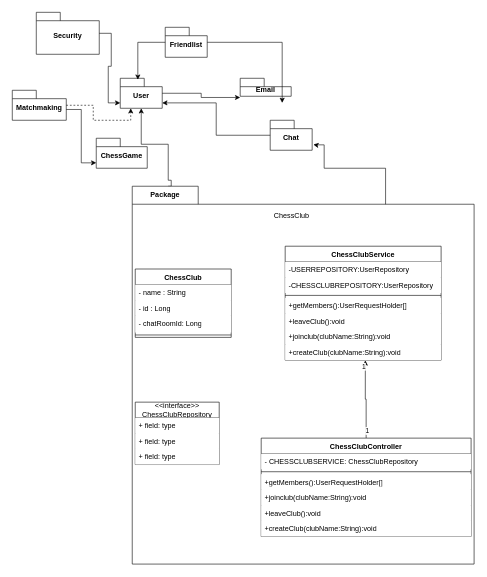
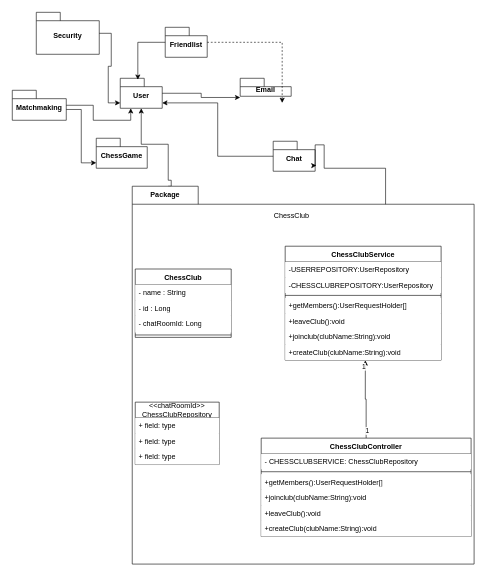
  <mxCell id="0" />
  <mxCell id="1" parent="0" />
  <mxCell id="2" value="Email" style="shape=folder;fontStyle=1;spacingTop=10;tabWidth=40;tabHeight=14;tabPosition=left;html=1;whiteSpace=wrap;strokeColor=#000000;" parent="1" vertex="1"><mxGeometry x="400" y="130" width="85" height="30" as="geometry" /></mxCell>
  <mxCell id="3" value="Security" style="shape=folder;fontStyle=1;spacingTop=10;tabWidth=40;tabHeight=14;tabPosition=left;html=1;whiteSpace=wrap;strokeColor=#000000;" parent="1" vertex="1"><mxGeometry x="60" y="20" width="105" height="70" as="geometry" /></mxCell>
  <mxCell id="4" value="Friendlist" style="shape=folder;fontStyle=1;spacingTop=10;tabWidth=40;tabHeight=14;tabPosition=left;html=1;whiteSpace=wrap;strokeColor=#000000;" parent="1" vertex="1"><mxGeometry x="275" y="45" width="70" height="50" as="geometry" /></mxCell>
- <mxCell id="5" value="Chat" style="shape=folder;fontStyle=1;spacingTop=10;tabWidth=40;tabHeight=14;tabPosition=left;html=1;whiteSpace=wrap;strokeColor=#000000;" parent="1" vertex="1"><mxGeometry x="450" y="200" width="70" height="50" as="geometry" /></mxCell>
+ <mxCell id="5" value="Chat" style="shape=folder;fontStyle=1;spacingTop=10;tabWidth=40;tabHeight=14;tabPosition=left;html=1;whiteSpace=wrap;strokeColor=#000000;" parent="1" vertex="1"><mxGeometry x="455" y="235" width="70" height="50" as="geometry" /></mxCell>
  <mxCell id="6" value="Matchmaking" style="shape=folder;fontStyle=1;spacingTop=10;tabWidth=40;tabHeight=14;tabPosition=left;html=1;whiteSpace=wrap;strokeColor=#000000;" parent="1" vertex="1"><mxGeometry x="20" y="150" width="90" height="50" as="geometry" /></mxCell>
  <mxCell id="7" value="User" style="shape=folder;fontStyle=1;spacingTop=10;tabWidth=40;tabHeight=14;tabPosition=left;html=1;whiteSpace=wrap;strokeColor=#000000;" parent="1" vertex="1"><mxGeometry x="200" y="130" width="70" height="50" as="geometry" /></mxCell>
  <mxCell id="8" value="ChessGame" style="shape=folder;fontStyle=1;spacingTop=10;tabWidth=40;tabHeight=14;tabPosition=left;html=1;whiteSpace=wrap;" parent="1" vertex="1"><mxGeometry x="160" y="230" width="85" height="50" as="geometry" /></mxCell>
  <mxCell id="9" style="edgeStyle=orthogonalEdgeStyle;rounded=0;orthogonalLoop=1;jettySize=auto;html=1;entryX=0;entryY=0;entryDx=0;entryDy=32;entryPerimeter=0;strokeColor=#000000;" parent="1" source="7" target="2" edge="1"><mxGeometry relative="1" as="geometry" /></mxCell>
  <mxCell id="10" style="edgeStyle=orthogonalEdgeStyle;rounded=0;orthogonalLoop=1;jettySize=auto;html=1;entryX=0.419;entryY=0.047;entryDx=0;entryDy=0;entryPerimeter=0;strokeColor=#000000;" parent="1" source="4" target="7" edge="1"><mxGeometry relative="1" as="geometry" /></mxCell>
  <mxCell id="11" style="edgeStyle=orthogonalEdgeStyle;rounded=0;orthogonalLoop=1;jettySize=auto;html=1;entryX=0;entryY=0;entryDx=70;entryDy=41;entryPerimeter=0;strokeColor=#000000;" parent="1" source="5" target="7" edge="1"><mxGeometry relative="1" as="geometry" /></mxCell>
  <mxCell id="12" style="edgeStyle=orthogonalEdgeStyle;rounded=0;orthogonalLoop=1;jettySize=auto;html=1;exitX=0;exitY=0;exitDx=90;exitDy=32;exitPerimeter=0;entryX=0;entryY=0;entryDx=0;entryDy=41;entryPerimeter=0;" parent="1" source="6" target="8" edge="1"><mxGeometry relative="1" as="geometry" /></mxCell>
  <mxCell id="13" style="edgeStyle=orthogonalEdgeStyle;rounded=0;orthogonalLoop=1;jettySize=auto;html=1;exitX=0.105;exitY=0;exitDx=0;exitDy=0;exitPerimeter=0;" parent="1" source="18" edge="1"><mxGeometry relative="1" as="geometry"><mxPoint x="235" y="180" as="targetPoint" /><mxPoint x="305" y="290" as="sourcePoint" /><Array as="points"><mxPoint x="285" y="310" /><mxPoint x="285" y="300" /><mxPoint x="280" y="300" /><mxPoint x="280" y="240" /><mxPoint x="235" y="240" /></Array></mxGeometry></mxCell>
- <mxCell id="14" style="edgeStyle=orthogonalEdgeStyle;rounded=0;orthogonalLoop=1;jettySize=auto;html=1;entryX=0.25;entryY=1;entryDx=0;entryDy=0;entryPerimeter=0;strokeColor=#000000;dashed=1;" parent="1" source="6" target="7" edge="1"><mxGeometry relative="1" as="geometry" /></mxCell>
- <mxCell id="15" style="edgeStyle=orthogonalEdgeStyle;rounded=0;orthogonalLoop=1;jettySize=auto;html=1;entryX=0;entryY=0;entryDx=70;entryDy=41;entryPerimeter=0;strokeColor=#000000;" parent="1" source="4" target="2" edge="1"><mxGeometry relative="1" as="geometry" /></mxCell>
+ <mxCell id="14" style="edgeStyle=orthogonalEdgeStyle;rounded=0;orthogonalLoop=1;jettySize=auto;html=1;entryX=0.25;entryY=1;entryDx=0;entryDy=0;entryPerimeter=0;strokeColor=#000000;" parent="1" source="6" target="7" edge="1"><mxGeometry relative="1" as="geometry" /></mxCell>
+ <mxCell id="15" style="edgeStyle=orthogonalEdgeStyle;rounded=0;orthogonalLoop=1;jettySize=auto;html=1;entryX=0;entryY=0;entryDx=70;entryDy=41;entryPerimeter=0;strokeColor=#000000;dashed=1;" parent="1" source="4" target="2" edge="1"><mxGeometry relative="1" as="geometry" /></mxCell>
  <mxCell id="16" style="edgeStyle=orthogonalEdgeStyle;rounded=0;orthogonalLoop=1;jettySize=auto;html=1;entryX=0;entryY=0;entryDx=0;entryDy=41;entryPerimeter=0;strokeColor=#000000;" parent="1" source="3" target="7" edge="1"><mxGeometry relative="1" as="geometry" /></mxCell>
  <mxCell id="17" style="edgeStyle=orthogonalEdgeStyle;rounded=0;orthogonalLoop=1;jettySize=auto;html=1;entryX=1.029;entryY=0.809;entryDx=0;entryDy=0;entryPerimeter=0;exitX=0.741;exitY=0.118;exitDx=0;exitDy=0;exitPerimeter=0;" parent="1" source="18" target="5" edge="1"><mxGeometry relative="1" as="geometry"><mxPoint x="340" y="315" as="sourcePoint" /><Array as="points"><mxPoint x="642" y="280" /><mxPoint x="540" y="280" /><mxPoint x="540" y="241" /><mxPoint x="525" y="241" /></Array></mxGeometry></mxCell>
  <mxCell id="18" value="Package" style="shape=folder;fontStyle=1;tabWidth=110;tabHeight=30;tabPosition=left;html=1;boundedLbl=1;labelInHeader=1;container=1;collapsible=0;whiteSpace=wrap;" parent="1" vertex="1"><mxGeometry x="220" y="310" width="570" height="630" as="geometry" /></mxCell>
  <mxCell id="19" value="ChessClub" style="html=1;strokeColor=none;resizeWidth=1;resizeHeight=1;fillColor=none;part=1;connectable=0;allowArrows=0;deletable=0;whiteSpace=wrap;" parent="18" vertex="1"><mxGeometry width="532" height="40" relative="1" as="geometry"><mxPoint y="30" as="offset" /></mxGeometry></mxCell>
  <mxCell id="20" value="ChessClub" style="swimlane;fontStyle=1;align=center;verticalAlign=top;childLayout=stackLayout;horizontal=1;startSize=26;horizontalStack=0;resizeParent=1;resizeParentMax=0;resizeLast=0;collapsible=1;marginBottom=0;whiteSpace=wrap;html=1;fillColor=#FFFFFF;" parent="18" vertex="1"><mxGeometry x="5" y="138" width="160" height="114" as="geometry" /></mxCell>
  <mxCell id="21" value="- name : String" style="text;strokeColor=none;fillColor=#FFFFFF;align=left;verticalAlign=top;spacingLeft=4;spacingRight=4;overflow=hidden;rotatable=0;points=[[0,0.5],[1,0.5]];portConstraint=eastwest;whiteSpace=wrap;html=1;" parent="20" vertex="1"><mxGeometry y="26" width="160" height="26" as="geometry" /></mxCell>
  <mxCell id="22" value="- id : Long" style="text;strokeColor=none;fillColor=#FFFFFF;align=left;verticalAlign=top;spacingLeft=4;spacingRight=4;overflow=hidden;rotatable=0;points=[[0,0.5],[1,0.5]];portConstraint=eastwest;whiteSpace=wrap;html=1;" parent="20" vertex="1"><mxGeometry y="52" width="160" height="26" as="geometry" /></mxCell>
  <mxCell id="23" value="- chatRoomId: Long" style="text;strokeColor=none;fillColor=#FFFFFF;align=left;verticalAlign=top;spacingLeft=4;spacingRight=4;overflow=hidden;rotatable=0;points=[[0,0.5],[1,0.5]];portConstraint=eastwest;whiteSpace=wrap;html=1;" parent="20" vertex="1"><mxGeometry y="78" width="160" height="28" as="geometry" /></mxCell>
  <mxCell id="24" value="" style="line;strokeWidth=1;fillColor=#FFFFFF;align=left;verticalAlign=middle;spacingTop=-1;spacingLeft=3;spacingRight=3;rotatable=0;labelPosition=right;points=[];portConstraint=eastwest;strokeColor=inherit;" parent="20" vertex="1"><mxGeometry y="106" width="160" height="8" as="geometry" /></mxCell>
- <mxCell id="25" value="&amp;lt;&amp;lt;interface&amp;gt;&amp;gt;&lt;br&gt;ChessClubRepository" style="swimlane;fontStyle=0;childLayout=stackLayout;horizontal=1;startSize=26;horizontalStack=0;resizeParent=1;resizeParentMax=0;resizeLast=0;collapsible=1;marginBottom=0;whiteSpace=wrap;html=1;fillColor=#FFFFFF;" parent="18" vertex="1"><mxGeometry x="5" y="360" width="140" height="104" as="geometry" /></mxCell>
+ <mxCell id="25" value="&amp;lt;&amp;lt;chatRoomId&amp;gt;&amp;gt;&lt;br&gt;ChessClubRepository" style="swimlane;fontStyle=0;childLayout=stackLayout;horizontal=1;startSize=26;horizontalStack=0;resizeParent=1;resizeParentMax=0;resizeLast=0;collapsible=1;marginBottom=0;whiteSpace=wrap;html=1;fillColor=#FFFFFF;" parent="18" vertex="1"><mxGeometry x="5" y="360" width="140" height="104" as="geometry" /></mxCell>
  <mxCell id="26" value="+ field: type" style="text;strokeColor=none;fillColor=#FFFFFF;align=left;verticalAlign=top;spacingLeft=4;spacingRight=4;overflow=hidden;rotatable=0;points=[[0,0.5],[1,0.5]];portConstraint=eastwest;whiteSpace=wrap;html=1;" parent="25" vertex="1"><mxGeometry y="26" width="140" height="26" as="geometry" /></mxCell>
  <mxCell id="27" value="+ field: type" style="text;strokeColor=none;fillColor=#FFFFFF;align=left;verticalAlign=top;spacingLeft=4;spacingRight=4;overflow=hidden;rotatable=0;points=[[0,0.5],[1,0.5]];portConstraint=eastwest;whiteSpace=wrap;html=1;" parent="25" vertex="1"><mxGeometry y="52" width="140" height="26" as="geometry" /></mxCell>
  <mxCell id="28" value="+ field: type" style="text;strokeColor=none;fillColor=#FFFFFF;align=left;verticalAlign=top;spacingLeft=4;spacingRight=4;overflow=hidden;rotatable=0;points=[[0,0.5],[1,0.5]];portConstraint=eastwest;whiteSpace=wrap;html=1;" parent="25" vertex="1"><mxGeometry y="78" width="140" height="26" as="geometry" /></mxCell>
  <mxCell id="29" value="ChessClubService" style="swimlane;fontStyle=1;align=center;verticalAlign=top;childLayout=stackLayout;horizontal=1;startSize=26;horizontalStack=0;resizeParent=1;resizeParentMax=0;resizeLast=0;collapsible=1;marginBottom=0;whiteSpace=wrap;html=1;fillColor=#FFFFFF;" parent="18" vertex="1"><mxGeometry x="255" y="100" width="260" height="190" as="geometry" /></mxCell>
  <mxCell id="30" value="-USERREPOSITORY:UserRepository" style="text;strokeColor=none;fillColor=#FFFFFF;align=left;verticalAlign=top;spacingLeft=4;spacingRight=4;overflow=hidden;rotatable=0;points=[[0,0.5],[1,0.5]];portConstraint=eastwest;whiteSpace=wrap;html=1;" parent="29" vertex="1"><mxGeometry y="26" width="260" height="26" as="geometry" /></mxCell>
  <mxCell id="31" value="-CHESSCLUBREPOSITORY:UserRepository" style="text;strokeColor=none;fillColor=#FFFFFF;align=left;verticalAlign=top;spacingLeft=4;spacingRight=4;overflow=hidden;rotatable=0;points=[[0,0.5],[1,0.5]];portConstraint=eastwest;whiteSpace=wrap;html=1;" parent="29" vertex="1"><mxGeometry y="52" width="260" height="26" as="geometry" /></mxCell>
  <mxCell id="32" value="" style="line;strokeWidth=1;fillColor=#FFFFFF;align=left;verticalAlign=middle;spacingTop=-1;spacingLeft=3;spacingRight=3;rotatable=0;labelPosition=right;points=[];portConstraint=eastwest;strokeColor=inherit;" parent="29" vertex="1"><mxGeometry y="78" width="260" height="8" as="geometry" /></mxCell>
  <mxCell id="33" value="+getMembers():UserRequestHolder[]" style="text;strokeColor=none;fillColor=#FFFFFF;align=left;verticalAlign=top;spacingLeft=4;spacingRight=4;overflow=hidden;rotatable=0;points=[[0,0.5],[1,0.5]];portConstraint=eastwest;whiteSpace=wrap;html=1;" parent="29" vertex="1"><mxGeometry y="86" width="260" height="26" as="geometry" /></mxCell>
  <mxCell id="34" value="+leaveClub():void" style="text;strokeColor=none;fillColor=#FFFFFF;align=left;verticalAlign=top;spacingLeft=4;spacingRight=4;overflow=hidden;rotatable=0;points=[[0,0.5],[1,0.5]];portConstraint=eastwest;whiteSpace=wrap;html=1;" parent="29" vertex="1"><mxGeometry y="112" width="260" height="26" as="geometry" /></mxCell>
  <mxCell id="35" value="+joinclub(clubName:String):void" style="text;strokeColor=none;fillColor=#FFFFFF;align=left;verticalAlign=top;spacingLeft=4;spacingRight=4;overflow=hidden;rotatable=0;points=[[0,0.5],[1,0.5]];portConstraint=eastwest;whiteSpace=wrap;html=1;" parent="29" vertex="1"><mxGeometry y="138" width="260" height="26" as="geometry" /></mxCell>
  <mxCell id="36" value="+createClub(clubName:String):void" style="text;strokeColor=none;fillColor=#FFFFFF;align=left;verticalAlign=top;spacingLeft=4;spacingRight=4;overflow=hidden;rotatable=0;points=[[0,0.5],[1,0.5]];portConstraint=eastwest;whiteSpace=wrap;html=1;" parent="29" vertex="1"><mxGeometry y="164" width="260" height="26" as="geometry" /></mxCell>
  <mxCell id="37" style="edgeStyle=orthogonalEdgeStyle;rounded=0;orthogonalLoop=1;jettySize=auto;html=1;exitX=0.5;exitY=0;exitDx=0;exitDy=0;entryX=0.514;entryY=1.016;entryDx=0;entryDy=0;entryPerimeter=0;fillColor=#FFFFFF;" parent="18" source="40" target="36" edge="1"><mxGeometry relative="1" as="geometry"><mxPoint x="385" y="302" as="targetPoint" /></mxGeometry></mxCell>
  <mxCell id="38" value="1" style="edgeLabel;html=1;align=center;verticalAlign=middle;resizable=0;points=[];fillColor=#FFFFFF;" parent="37" vertex="1" connectable="0"><mxGeometry x="-0.795" y="-1" relative="1" as="geometry"><mxPoint as="offset" /></mxGeometry></mxCell>
  <mxCell id="39" value="1" style="edgeLabel;html=1;align=center;verticalAlign=middle;resizable=0;points=[];fillColor=#FFFFFF;" parent="37" vertex="1" connectable="0"><mxGeometry x="0.844" y="3" relative="1" as="geometry"><mxPoint as="offset" /></mxGeometry></mxCell>
  <mxCell id="40" value="ChessClubController" style="swimlane;fontStyle=1;align=center;verticalAlign=top;childLayout=stackLayout;horizontal=1;startSize=26;horizontalStack=0;resizeParent=1;resizeParentMax=0;resizeLast=0;collapsible=1;marginBottom=0;whiteSpace=wrap;html=1;fillColor=#FFFFFF;" parent="18" vertex="1"><mxGeometry x="215" y="420.0" width="350" height="164" as="geometry" /></mxCell>
  <mxCell id="41" value="- CHESSCLUBSERVICE: ChessClubRepository" style="text;strokeColor=none;fillColor=#FFFFFF;align=left;verticalAlign=top;spacingLeft=4;spacingRight=4;overflow=hidden;rotatable=0;points=[[0,0.5],[1,0.5]];portConstraint=eastwest;whiteSpace=wrap;html=1;" parent="40" vertex="1"><mxGeometry y="26" width="350" height="26" as="geometry" /></mxCell>
  <mxCell id="42" value="" style="line;strokeWidth=1;fillColor=#FFFFFF;align=left;verticalAlign=middle;spacingTop=-1;spacingLeft=3;spacingRight=3;rotatable=0;labelPosition=right;points=[];portConstraint=eastwest;strokeColor=inherit;" parent="40" vertex="1"><mxGeometry y="52" width="350" height="8" as="geometry" /></mxCell>
  <mxCell id="43" value="+getMembers():UserRequestHolder[]" style="text;strokeColor=none;fillColor=#FFFFFF;align=left;verticalAlign=top;spacingLeft=4;spacingRight=4;overflow=hidden;rotatable=0;points=[[0,0.5],[1,0.5]];portConstraint=eastwest;whiteSpace=wrap;html=1;" parent="40" vertex="1"><mxGeometry y="60" width="350" height="26" as="geometry" /></mxCell>
  <mxCell id="44" value="+joinclub(clubName:String):void" style="text;strokeColor=none;fillColor=#FFFFFF;align=left;verticalAlign=top;spacingLeft=4;spacingRight=4;overflow=hidden;rotatable=0;points=[[0,0.5],[1,0.5]];portConstraint=eastwest;whiteSpace=wrap;html=1;" parent="40" vertex="1"><mxGeometry y="86" width="350" height="26" as="geometry" /></mxCell>
  <mxCell id="45" value="+leaveClub():void" style="text;strokeColor=none;fillColor=#FFFFFF;align=left;verticalAlign=top;spacingLeft=4;spacingRight=4;overflow=hidden;rotatable=0;points=[[0,0.5],[1,0.5]];portConstraint=eastwest;whiteSpace=wrap;html=1;" parent="40" vertex="1"><mxGeometry y="112" width="350" height="26" as="geometry" /></mxCell>
  <mxCell id="46" value="+createClub(clubName:String):void" style="text;strokeColor=none;fillColor=#FFFFFF;align=left;verticalAlign=top;spacingLeft=4;spacingRight=4;overflow=hidden;rotatable=0;points=[[0,0.5],[1,0.5]];portConstraint=eastwest;whiteSpace=wrap;html=1;" parent="40" vertex="1"><mxGeometry y="138" width="350" height="26" as="geometry" /></mxCell>
